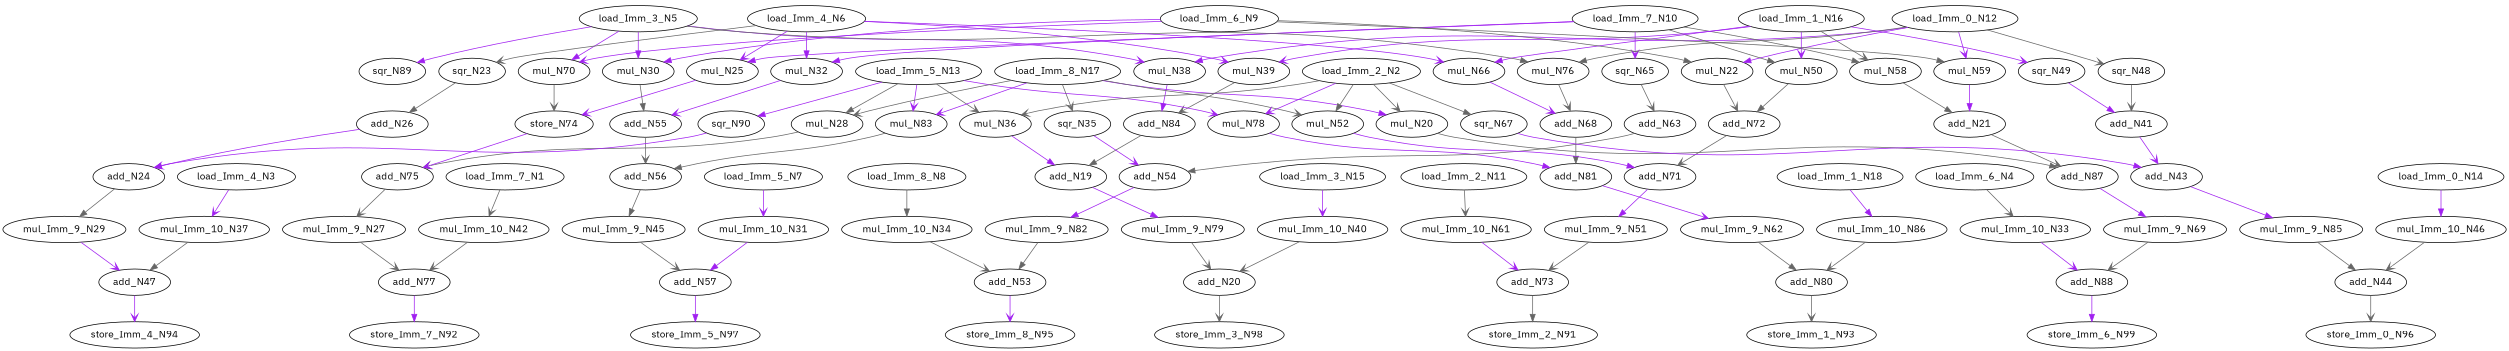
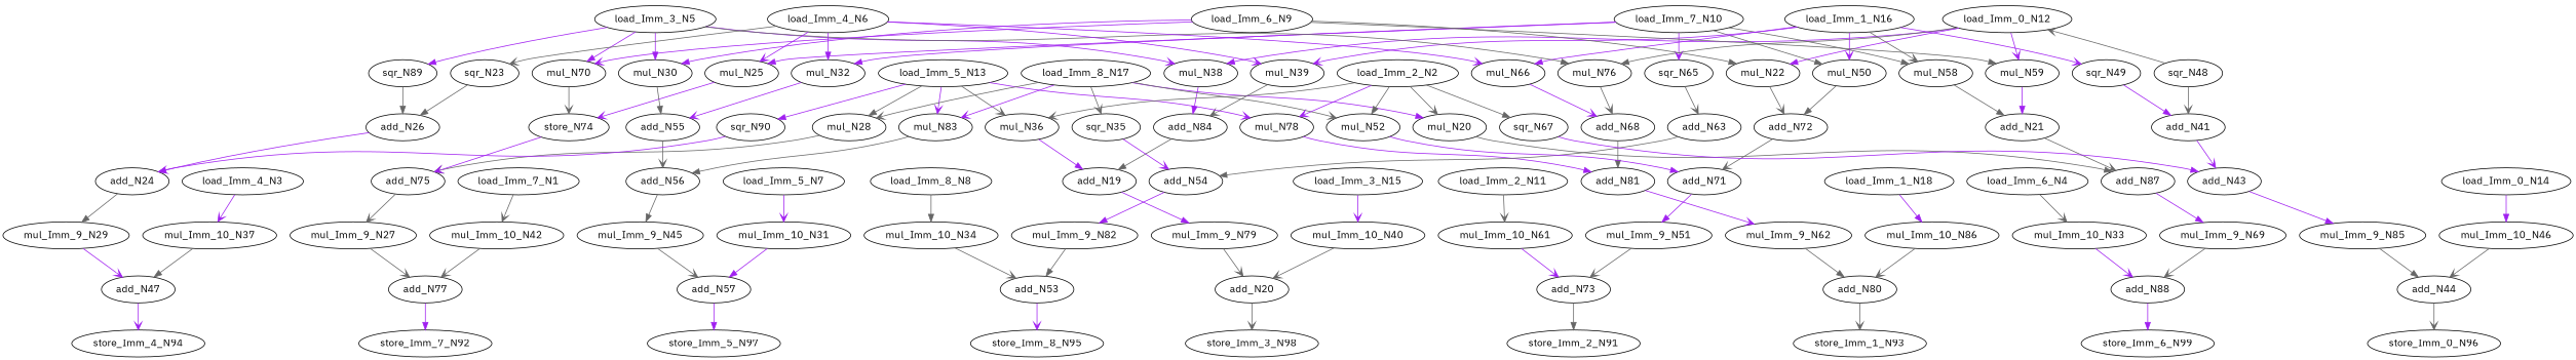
  digraph {
    fontname="IBM Plex Sans"
    node [color=black fontname="IBM Plex Sans" ntype=operation]
    edge [arrowhead=vee color=gray40 fontname="IBM Plex Sans"]
    n1 [label=mul_Imm_9_N29]
    n2 [label=add_N47]
    n3 [label=store_Imm_4_N94]
    n4 [label=mul_N28]
    n5 [label=add_N75]
    n6 [label=mul_Imm_9_N27]
    n7 [label=sqr_N23]
    n8 [label=add_N26]
    n9 [label=add_N24]
    n10 [label=mul_N22]
    n11 [label=add_N72]
    n12 [label=add_N71]
    n13 [label=add_N21]
    n14 [label=add_N87]
    n15 [label=mul_Imm_9_N69]
    n16 [label=add_N20]
    n17 [label=store_Imm_3_N98]
    n18 [label=add_N77]
    n19 [label=store_Imm_7_N92]
    n20 [label=mul_N25]
    n21 [label=store_N74]
    n22 [label=mul_Imm_9_N85]
    n23 [label=add_N44]
    n24 [label=store_Imm_0_N96]
    n25 [label=add_N84]
    n26 [label=add_N19]
    n27 [label=mul_Imm_9_N79]
    n28 [label=add_N88]
    n29 [label=mul_Imm_10_N86]
    n30 [label=add_N80]
    n31 [label=store_Imm_1_N93]
    n32 [label=add_N81]
    n33 [label=mul_Imm_9_N62]
    n34 [label=mul_N83]
    n35 [label=add_N56]
    n36 [label=mul_Imm_9_N45]
    n37 [label=mul_Imm_9_N82]
    n38 [label=add_N53]
    n39 [label=store_Imm_8_N95]
    n40 [label=sqr_N89]
    n41 [label=store_Imm_6_N99]
    n42 [label=mul_N38]
    n43 [label=mul_N39]
    n44 [label=mul_N30]
    n45 [label=add_N55]
    n46 [label=mul_Imm_10_N31]
    n47 [label=add_N57]
    n48 [label=store_Imm_5_N97]
    n49 [label=mul_N32]
    n50 [label=mul_Imm_10_N33]
    n51 [label=mul_Imm_10_N34]
    n52 [label=sqr_N35]
    n53 [label=add_N54]
    n54 [label=mul_N36]
    n55 [label=mul_Imm_10_N37]
    n56 [label=sqr_N90]
    n57 [label=store_Imm_2_N91]
    n58 [label=load_Imm_0_N12]
    n59 [label=mul_N76]
    n60 [label=sqr_N48]
    n61 [label=mul_N59]
    n62 [label=add_N68]
    n63 [label=add_N41]
    n64 [label=load_Imm_5_N13]
    n65 [label=mul_N78]
    n66 [label=load_Imm_7_N10]
    n67 [label=sqr_N65]
    n68 [label=mul_N58]
    n69 [label=mul_N50]
    n70 [label=add_N63]
    n71 [label=load_Imm_2_N11]
    n72 [label=mul_Imm_10_N61]
    n73 [label=add_N73]
    n74 [label=load_Imm_1_N16]
    n75 [label=mul_N66]
    n76 [label=sqr_N49]
    n77 [label=load_Imm_8_N17]
    n78 [label=mul_N20]
    n79 [label=mul_N52]
    n80 [label=load_Imm_0_N14]
    n81 [label=mul_Imm_10_N46]
    n82 [label=load_Imm_3_N15]
    n83 [label=mul_Imm_10_N40]
    n84 [label=load_Imm_1_N18]
    n85 [label=sqr_N67]
    n86 [label=add_N43]
    n87 [label=load_Imm_8_N8]
    n88 [label=load_Imm_6_N9]
    n89 [label=mul_N70]
    n90 [label=load_Imm_7_N1]
    n91 [label=mul_Imm_10_N42]
    n92 [label=load_Imm_2_N2]
    n93 [label=load_Imm_4_N3]
    n94 [label=load_Imm_6_N4]
    n95 [label=load_Imm_3_N5]
    n96 [label=load_Imm_4_N6]
    n97 [label=load_Imm_5_N7]
    n98 [label=mul_Imm_9_N51]
    n1 -> n2 [color=purple]
    n2 -> n3 [color=purple]
    n4 -> n5
    n5 -> n6
    n6 -> n18
    n7 -> n8 [arrowhead=normal]
    n8 -> n9 [color=purple]
    n9 -> n1 [arrowhead=normal]
    n10 -> n11
    n11 -> n12
    n12 -> n98 [arrowhead=normal color=purple]
    n13 -> n14
    n14 -> n15 [arrowhead=normal color=purple]
    n15 -> n28
    n16 -> n17
    n18 -> n19 [arrowhead=normal color=purple]
    n20 -> n21 [color=purple]
    n21 -> n5 [color=purple]
    n22 -> n23 [arrowhead=normal]
    n23 -> n24
    n25 -> n26 [arrowhead=normal]
    n26 -> n27 [arrowhead=normal color=purple]
    n27 -> n16
    n28 -> n41 [arrowhead=normal color=purple]
    n29 -> n30
    n30 -> n31
    n32 -> n33 [color=purple]
    n33 -> n30 [arrowhead=normal]
    n34 -> n35 [arrowhead=normal]
    n35 -> n36 [arrowhead=normal]
    n36 -> n47
    n37 -> n38 [arrowhead=normal]
    n38 -> n39 [color=purple]
+   n40 -> n8 [arrowhead=normal]
    n42 -> n25 [arrowhead=normal color=purple]
    n43 -> n25
    n44 -> n45 [arrowhead=normal]
    n45 -> n35
    n46 -> n47 [arrowhead=normal color=purple]
    n47 -> n48 [arrowhead=normal color=purple]
    n49 -> n45 [color=purple]
    n50 -> n28 [color=purple]
    n51 -> n38
    n52 -> n53 [color=purple]
    n53 -> n37 [arrowhead=normal color=purple]
    n54 -> n26 [arrowhead=normal color=purple]
    n55 -> n2 [arrowhead=normal]
    n56 -> n9 [arrowhead=normal color=purple]
    n58 -> n10 [arrowhead=normal color=purple]
    n58 -> n42 [arrowhead=normal color=purple]
    n58 -> n59 [arrowhead=normal]
-   n58 -> n60
+   n60 -> n58
    n58 -> n61 [color=purple]
    n59 -> n62
    n60 -> n63
    n61 -> n13 [arrowhead=normal color=purple]
    n62 -> n32 [arrowhead=normal]
    n63 -> n86 [color=purple]
    n64 -> n4 [arrowhead=normal]
    n64 -> n34 [color=purple]
    n64 -> n54
    n64 -> n56 [arrowhead=normal color=purple]
    n64 -> n65 [color=purple]
    n65 -> n32 [arrowhead=normal color=purple]
    n66 -> n20 [arrowhead=normal color=purple]
    n66 -> n49 [arrowhead=normal color=purple]
    n66 -> n67 [color=purple]
    n66 -> n68 [arrowhead=normal]
    n66 -> n69 [arrowhead=normal]
    n67 -> n70
    n68 -> n13 [arrowhead=normal]
    n69 -> n11 [arrowhead=normal]
    n70 -> n53 [arrowhead=normal]
    n71 -> n72
    n72 -> n73 [color=purple]
    n73 -> n57 [arrowhead=normal]
    n74 -> n43 [color=purple]
    n74 -> n68
    n74 -> n69 [color=purple]
    n74 -> n75 [arrowhead=normal color=purple]
    n74 -> n76 [color=purple]
    n75 -> n62 [color=purple]
    n76 -> n63 [arrowhead=normal color=purple]
    n77 -> n4
    n77 -> n34 [color=purple]
    n77 -> n52
    n77 -> n78 [arrowhead=normal color=purple]
    n77 -> n79
    n78 -> n14 [arrowhead=normal]
    n79 -> n12 [arrowhead=normal color=purple]
    n80 -> n81 [arrowhead=normal color=purple]
    n81 -> n23
    n82 -> n83 [color=purple]
    n83 -> n16
    n84 -> n29 [arrowhead=normal color=purple]
    n85 -> n86 [arrowhead=normal color=purple]
    n86 -> n22 [arrowhead=normal color=purple]
    n87 -> n51 [arrowhead=normal]
    n88 -> n10 [arrowhead=normal]
    n88 -> n44 [arrowhead=normal color=purple]
    n88 -> n61 [arrowhead=normal]
    n88 -> n89 [color=purple]
    n89 -> n21
    n90 -> n91
    n91 -> n18
    n92 -> n54
    n92 -> n65 [color=purple]
    n92 -> n78
    n92 -> n79 [arrowhead=normal]
    n92 -> n85 [arrowhead=normal]
    n93 -> n55 [color=purple]
    n94 -> n50
    n95 -> n40 [arrowhead=normal color=purple]
    n95 -> n42 [color=purple]
    n95 -> n44 [arrowhead=normal color=purple]
    n95 -> n59 [arrowhead=normal]
    n95 -> n89 [arrowhead=normal color=purple]
    n96 -> n7
    n96 -> n20 [color=purple]
    n96 -> n43 [color=purple]
    n96 -> n49 [arrowhead=normal color=purple]
    n96 -> n75 [color=purple]
    n97 -> n46 [color=purple]
    n98 -> n73
  }
